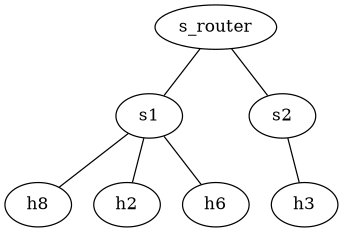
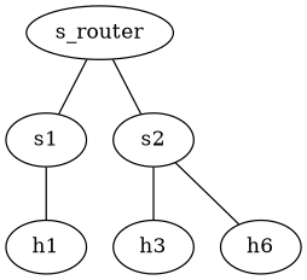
  strict graph {
    edge [dport=0 src_port=1]
    s_router [dpid="01:00:00:00:00:00" router=true]
    s1 [dpid="01:00:00:00:00:01" subnet="10.0.1.0/24"]
    s2 [dpid="01:00:00:00:00:02" subnet="10.0.2.0/24"]
-   h1 [ip="10.0.1.2/24" mac="00:00:01:00:00:02" label=h8]
-   h2 [ip="10.0.1.3/24" mac="00:00:01:00:00:03"]
+   h1 [ip="10.0.1.2/24" mac="00:00:01:00:00:02"]
    h3 [ip="10.0.2.2/24" mac="00:00:02:00:00:02"]
    n7 [ip="10.0.2.3/24" label=h6 mac="00:00:02:00:00:03"]
    s_router -- s1 [dport=3]
    s_router -- s2 [dport=3 src_port=2]
    s1 -- h1
-   s1 -- h2 [src_port=2]
    s2 -- h3
-   s1 -- n7 [src_port=2]
+   s2 -- n7 [src_port=2]
  }
